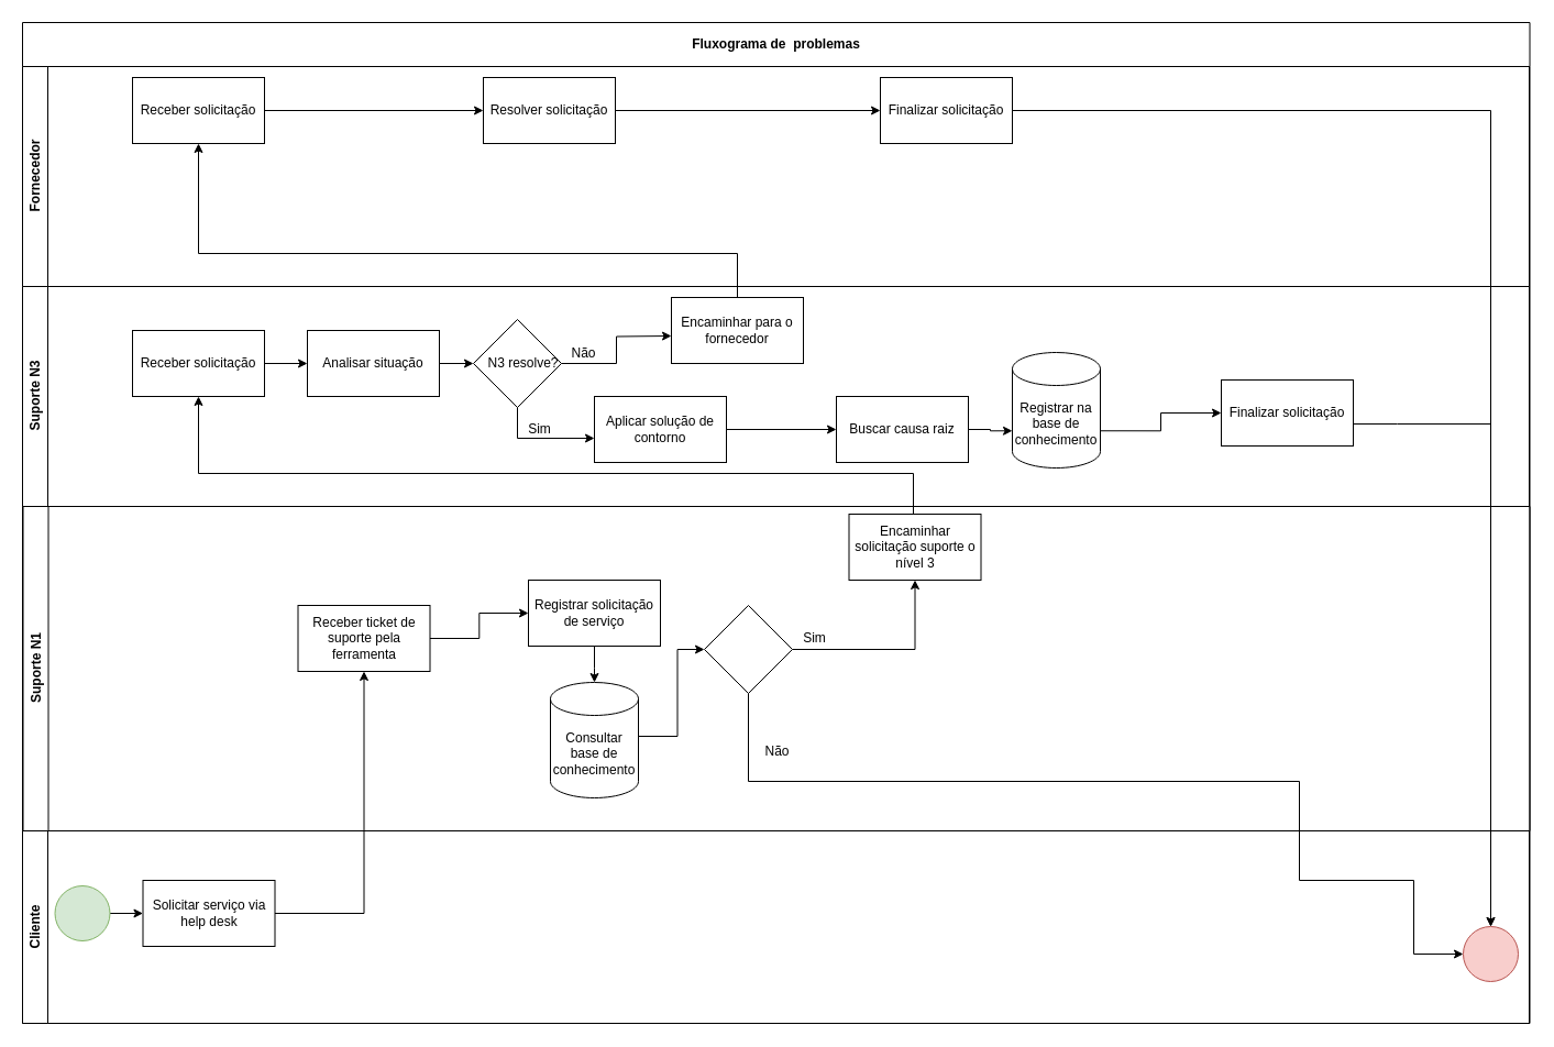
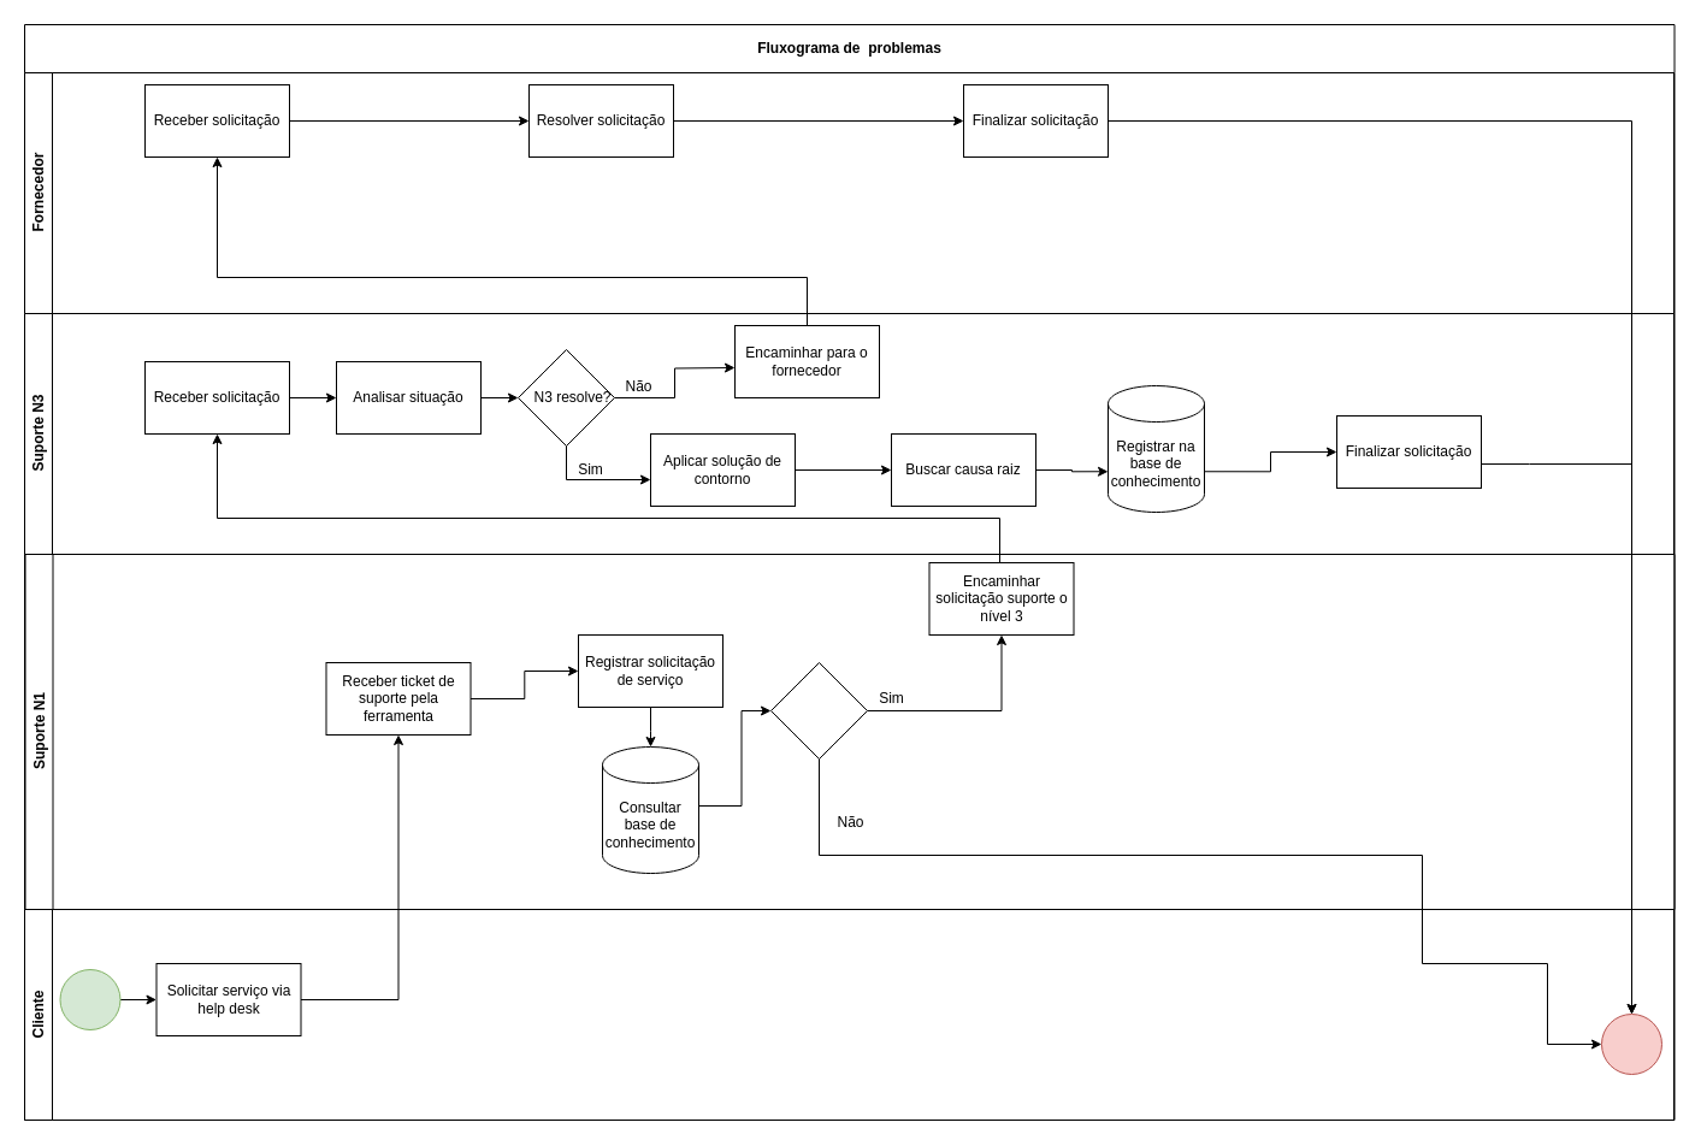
  <mxCell id="0" />
  <mxCell id="1" parent="0" />
  <mxCell id="2" value="Fluxograma de&amp;nbsp; problemas" style="swimlane;whiteSpace=wrap;html=1;startSize=40;" parent="1" vertex="1"><mxGeometry x="20" y="20" width="1370.5" height="910" as="geometry" /></mxCell>
  <mxCell id="3" value="Suporte N3" style="swimlane;horizontal=0;whiteSpace=wrap;html=1;" parent="2" vertex="1"><mxGeometry y="240" width="1370" height="200" as="geometry" /></mxCell>
  <mxCell id="4" value="Finalizar solicitação" style="rounded=0;whiteSpace=wrap;html=1;" parent="3" vertex="1"><mxGeometry x="1090" y="85" width="120" height="60" as="geometry" /></mxCell>
  <mxCell id="5" value="Receber solicitação" style="rounded=0;whiteSpace=wrap;html=1;" parent="3" vertex="1"><mxGeometry x="100" y="40" width="120" height="60" as="geometry" /></mxCell>
  <mxCell id="6" value="Analisar situação" style="whiteSpace=wrap;html=1;rounded=0;" parent="3" vertex="1"><mxGeometry x="259" y="40" width="120" height="60" as="geometry" /></mxCell>
  <mxCell id="7" value="" style="edgeStyle=orthogonalEdgeStyle;rounded=0;orthogonalLoop=1;jettySize=auto;html=1;" parent="3" source="5" target="6" edge="1"><mxGeometry relative="1" as="geometry" /></mxCell>
  <mxCell id="8" value="" style="edgeStyle=orthogonalEdgeStyle;rounded=0;orthogonalLoop=1;jettySize=auto;html=1;entryX=0.5;entryY=1;entryDx=0;entryDy=0;" parent="3" source="9" edge="1"><mxGeometry relative="1" as="geometry"><mxPoint x="590" y="45" as="targetPoint" /></mxGeometry></mxCell>
  <mxCell id="9" value="" style="rhombus;whiteSpace=wrap;html=1;rounded=0;" parent="3" vertex="1"><mxGeometry x="410" y="30" width="80" height="80" as="geometry" /></mxCell>
  <mxCell id="10" value="" style="edgeStyle=orthogonalEdgeStyle;rounded=0;orthogonalLoop=1;jettySize=auto;html=1;" parent="3" source="6" target="9" edge="1"><mxGeometry relative="1" as="geometry" /></mxCell>
  <mxCell id="11" value="N3 resolve?" style="text;html=1;align=center;verticalAlign=middle;resizable=0;points=[];autosize=1;strokeColor=none;fillColor=none;" parent="3" vertex="1"><mxGeometry x="410" y="55" width="90" height="30" as="geometry" /></mxCell>
  <mxCell id="12" value="Aplicar solução de contorno" style="whiteSpace=wrap;html=1;rounded=0;" parent="3" vertex="1"><mxGeometry x="520" y="100" width="120" height="60" as="geometry" /></mxCell>
  <mxCell id="13" value="" style="edgeStyle=orthogonalEdgeStyle;rounded=0;orthogonalLoop=1;jettySize=auto;html=1;" parent="3" source="9" target="12" edge="1"><mxGeometry relative="1" as="geometry"><Array as="points"><mxPoint x="450" y="138" /></Array></mxGeometry></mxCell>
  <mxCell id="14" value="Sim" style="text;html=1;align=center;verticalAlign=middle;resizable=0;points=[];autosize=1;strokeColor=none;fillColor=none;" parent="3" vertex="1"><mxGeometry x="450" y="115" width="40" height="30" as="geometry" /></mxCell>
  <mxCell id="15" value="" style="edgeStyle=orthogonalEdgeStyle;rounded=0;orthogonalLoop=1;jettySize=auto;html=1;entryX=0;entryY=0;entryDx=0;entryDy=71.25;entryPerimeter=0;" parent="3" source="16" target="21" edge="1"><mxGeometry relative="1" as="geometry"><mxPoint x="884" y="130" as="targetPoint" /></mxGeometry></mxCell>
- <mxCell id="16" value="Buscar causa raiz" style="whiteSpace=wrap;html=1;rounded=0;" parent="3" vertex="1"><mxGeometry x="740" y="100" width="120" height="60" as="geometry" /></mxCell>
+ <mxCell id="16" value="Buscar causa raiz" style="whiteSpace=wrap;html=1;rounded=0;" parent="3" vertex="1"><mxGeometry x="720" y="100" width="120" height="60" as="geometry" /></mxCell>
  <mxCell id="17" value="" style="edgeStyle=orthogonalEdgeStyle;rounded=0;orthogonalLoop=1;jettySize=auto;html=1;" parent="3" source="12" target="16" edge="1"><mxGeometry relative="1" as="geometry" /></mxCell>
  <mxCell id="18" value="Não&lt;br&gt;" style="text;html=1;align=center;verticalAlign=middle;resizable=0;points=[];autosize=1;strokeColor=none;fillColor=none;" parent="3" vertex="1"><mxGeometry x="485" y="46" width="50" height="30" as="geometry" /></mxCell>
  <mxCell id="19" value="Encaminhar para o fornecedor" style="rounded=0;whiteSpace=wrap;html=1;" parent="3" vertex="1"><mxGeometry x="590" y="10" width="120" height="60" as="geometry" /></mxCell>
  <mxCell id="20" style="edgeStyle=orthogonalEdgeStyle;rounded=0;orthogonalLoop=1;jettySize=auto;html=1;exitX=1;exitY=0;exitDx=0;exitDy=71.25;exitPerimeter=0;" parent="3" source="21" target="4" edge="1"><mxGeometry relative="1" as="geometry"><mxPoint x="1004" y="130" as="sourcePoint" /></mxGeometry></mxCell>
  <mxCell id="21" value="Registrar na base de conhecimento" style="shape=cylinder3;whiteSpace=wrap;html=1;boundedLbl=1;backgroundOutline=1;size=15;" parent="3" vertex="1"><mxGeometry x="900" y="60" width="80" height="105" as="geometry" /></mxCell>
  <mxCell id="22" value="Fornecedor" style="swimlane;horizontal=0;whiteSpace=wrap;html=1;" parent="2" vertex="1"><mxGeometry y="40" width="1370" height="200" as="geometry" /></mxCell>
  <mxCell id="23" value="" style="edgeStyle=orthogonalEdgeStyle;rounded=0;orthogonalLoop=1;jettySize=auto;html=1;" parent="22" source="24" target="25" edge="1"><mxGeometry relative="1" as="geometry" /></mxCell>
  <mxCell id="24" value="Receber solicitação" style="rounded=0;whiteSpace=wrap;html=1;" parent="22" vertex="1"><mxGeometry x="100" y="10" width="120" height="60" as="geometry" /></mxCell>
  <mxCell id="25" value="Resolver solicitação" style="whiteSpace=wrap;html=1;rounded=0;" parent="22" vertex="1"><mxGeometry x="419" y="10" width="120" height="60" as="geometry" /></mxCell>
  <mxCell id="26" value="Finalizar solicitação" style="rounded=0;whiteSpace=wrap;html=1;" parent="22" vertex="1"><mxGeometry x="780" y="10" width="120" height="60" as="geometry" /></mxCell>
  <mxCell id="27" value="&lt;div style=&quot;text-align: justify;&quot;&gt;Suporte N1&lt;/div&gt;" style="swimlane;horizontal=0;whiteSpace=wrap;html=1;" parent="2" vertex="1"><mxGeometry x="0.5" y="440" width="1370" height="295" as="geometry" /></mxCell>
  <mxCell id="28" value="" style="edgeStyle=orthogonalEdgeStyle;rounded=0;orthogonalLoop=1;jettySize=auto;html=1;" parent="27" source="29" target="31" edge="1"><mxGeometry relative="1" as="geometry" /></mxCell>
  <mxCell id="29" value="Receber ticket de suporte pela ferramenta" style="whiteSpace=wrap;html=1;rounded=0;" parent="27" vertex="1"><mxGeometry x="250" y="90" width="120" height="60" as="geometry" /></mxCell>
  <mxCell id="30" value="" style="edgeStyle=orthogonalEdgeStyle;rounded=0;orthogonalLoop=1;jettySize=auto;html=1;" parent="27" source="31" edge="1"><mxGeometry relative="1" as="geometry"><mxPoint x="519.5" y="160" as="targetPoint" /></mxGeometry></mxCell>
  <mxCell id="31" value="Registrar solicitação de serviço" style="whiteSpace=wrap;html=1;rounded=0;" parent="27" vertex="1"><mxGeometry x="459.5" y="67" width="120" height="60" as="geometry" /></mxCell>
  <mxCell id="32" value="" style="edgeStyle=orthogonalEdgeStyle;rounded=0;orthogonalLoop=1;jettySize=auto;html=1;entryX=0;entryY=0.5;entryDx=0;entryDy=0;exitX=1;exitY=0.5;exitDx=0;exitDy=0;exitPerimeter=0;" parent="27" source="38" target="34" edge="1"><mxGeometry relative="1" as="geometry"><mxPoint x="580" y="209" as="sourcePoint" /><mxPoint x="649.974" y="139.974" as="targetPoint" /><Array as="points"><mxPoint x="560" y="209" /><mxPoint x="595" y="209" /><mxPoint x="595" y="130" /></Array></mxGeometry></mxCell>
  <mxCell id="33" value="" style="edgeStyle=orthogonalEdgeStyle;rounded=0;orthogonalLoop=1;jettySize=auto;html=1;entryX=0.5;entryY=1;entryDx=0;entryDy=0;" parent="27" source="34" edge="1" target="36"><mxGeometry relative="1" as="geometry"><mxPoint x="809.5" y="130" as="targetPoint" /></mxGeometry></mxCell>
  <mxCell id="34" value="" style="rhombus;whiteSpace=wrap;html=1;rounded=0;" parent="27" vertex="1"><mxGeometry x="619.5" y="90" width="80" height="80" as="geometry" /></mxCell>
  <mxCell id="35" value="Sim&lt;br&gt;" style="text;html=1;align=center;verticalAlign=middle;resizable=0;points=[];autosize=1;strokeColor=none;fillColor=none;" parent="27" vertex="1"><mxGeometry x="699.5" y="105" width="40" height="30" as="geometry" /></mxCell>
  <mxCell id="36" value="Encaminhar solicitação suporte o nível 3" style="whiteSpace=wrap;html=1;" parent="27" vertex="1"><mxGeometry x="751" y="7" width="120" height="60" as="geometry" /></mxCell>
  <mxCell id="37" value="Não&lt;br&gt;" style="text;html=1;align=center;verticalAlign=middle;resizable=0;points=[];autosize=1;strokeColor=none;fillColor=none;" parent="27" vertex="1"><mxGeometry x="660" y="208" width="50" height="30" as="geometry" /></mxCell>
  <mxCell id="38" value="Consultar base de conhecimento" style="shape=cylinder3;whiteSpace=wrap;html=1;boundedLbl=1;backgroundOutline=1;size=15;" parent="27" vertex="1"><mxGeometry x="479.5" y="160" width="80" height="105" as="geometry" /></mxCell>
  <mxCell id="39" value="Cliente" style="swimlane;horizontal=0;whiteSpace=wrap;html=1;" parent="2" vertex="1"><mxGeometry y="735" width="1370" height="175" as="geometry" /></mxCell>
  <mxCell id="40" value="" style="edgeStyle=orthogonalEdgeStyle;rounded=0;orthogonalLoop=1;jettySize=auto;html=1;" parent="39" source="41" target="42" edge="1"><mxGeometry relative="1" as="geometry" /></mxCell>
  <mxCell id="41" value="" style="ellipse;whiteSpace=wrap;html=1;aspect=fixed;fillColor=#d5e8d4;strokeColor=#82b366;" parent="39" vertex="1"><mxGeometry x="29.5" y="50" width="50" height="50" as="geometry" /></mxCell>
  <mxCell id="42" value="Solicitar serviço via help desk" style="rounded=0;whiteSpace=wrap;html=1;" parent="39" vertex="1"><mxGeometry x="109.5" y="45" width="120" height="60" as="geometry" /></mxCell>
  <mxCell id="43" value="" style="ellipse;whiteSpace=wrap;html=1;aspect=fixed;fillColor=#f8cecc;strokeColor=#b85450;" parent="39" vertex="1"><mxGeometry x="1310" y="87" width="50" height="50" as="geometry" /></mxCell>
  <mxCell id="44" value="" style="edgeStyle=orthogonalEdgeStyle;rounded=0;orthogonalLoop=1;jettySize=auto;html=1;" parent="2" source="42" target="29" edge="1"><mxGeometry relative="1" as="geometry" /></mxCell>
  <mxCell id="45" style="edgeStyle=orthogonalEdgeStyle;rounded=0;orthogonalLoop=1;jettySize=auto;html=1;entryX=0.5;entryY=1;entryDx=0;entryDy=0;" parent="2" source="19" target="24" edge="1"><mxGeometry relative="1" as="geometry"><Array as="points"><mxPoint x="650" y="210" /><mxPoint x="160" y="210" /></Array></mxGeometry></mxCell>
  <mxCell id="46" value="" style="edgeStyle=orthogonalEdgeStyle;rounded=0;orthogonalLoop=1;jettySize=auto;html=1;" parent="2" source="25" edge="1"><mxGeometry relative="1" as="geometry"><mxPoint x="780" y="80" as="targetPoint" /></mxGeometry></mxCell>
  <mxCell id="47" style="edgeStyle=orthogonalEdgeStyle;rounded=0;orthogonalLoop=1;jettySize=auto;html=1;entryX=0.5;entryY=0;entryDx=0;entryDy=0;" parent="2" source="26" target="43" edge="1"><mxGeometry relative="1" as="geometry" /></mxCell>
  <mxCell id="48" value="" style="edgeStyle=orthogonalEdgeStyle;rounded=0;orthogonalLoop=1;jettySize=auto;html=1;exitX=0.5;exitY=1;exitDx=0;exitDy=0;entryX=0;entryY=0.5;entryDx=0;entryDy=0;" parent="2" source="34" target="43" edge="1"><mxGeometry relative="1" as="geometry"><mxPoint x="659" y="936.97" as="sourcePoint" /><mxPoint x="1335" y="872" as="targetPoint" /><Array as="points"><mxPoint x="660" y="690" /><mxPoint x="1161" y="690" /><mxPoint x="1161" y="780" /><mxPoint x="1265" y="780" /><mxPoint x="1265" y="847" /></Array></mxGeometry></mxCell>
  <mxCell id="49" style="edgeStyle=orthogonalEdgeStyle;rounded=0;orthogonalLoop=1;jettySize=auto;html=1;entryX=0.5;entryY=1;entryDx=0;entryDy=0;" parent="2" source="36" target="5" edge="1"><mxGeometry relative="1" as="geometry"><Array as="points"><mxPoint x="810" y="410" /><mxPoint x="160" y="410" /></Array></mxGeometry></mxCell>
  <mxCell id="50" value="" style="edgeStyle=orthogonalEdgeStyle;rounded=0;orthogonalLoop=1;jettySize=auto;html=1;" parent="2" source="4" target="43" edge="1"><mxGeometry relative="1" as="geometry"><Array as="points"><mxPoint x="1250" y="365" /><mxPoint x="1250" y="365" /></Array></mxGeometry></mxCell>
